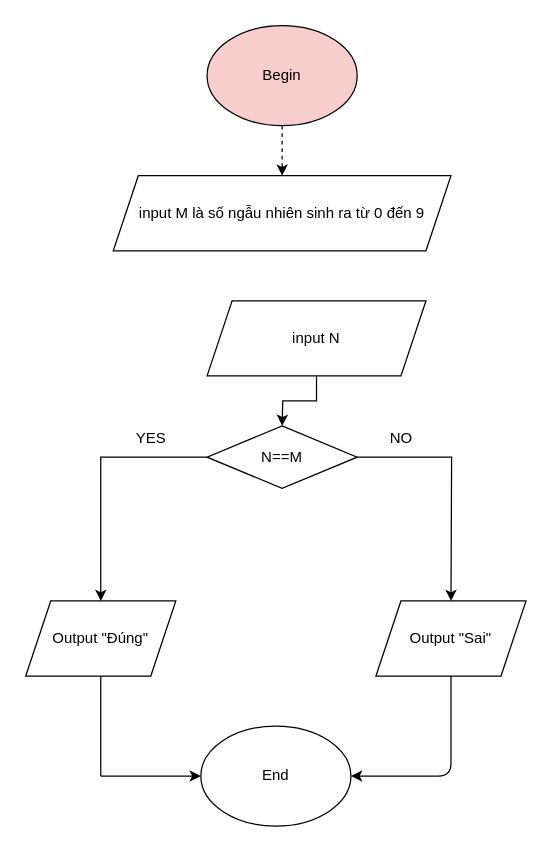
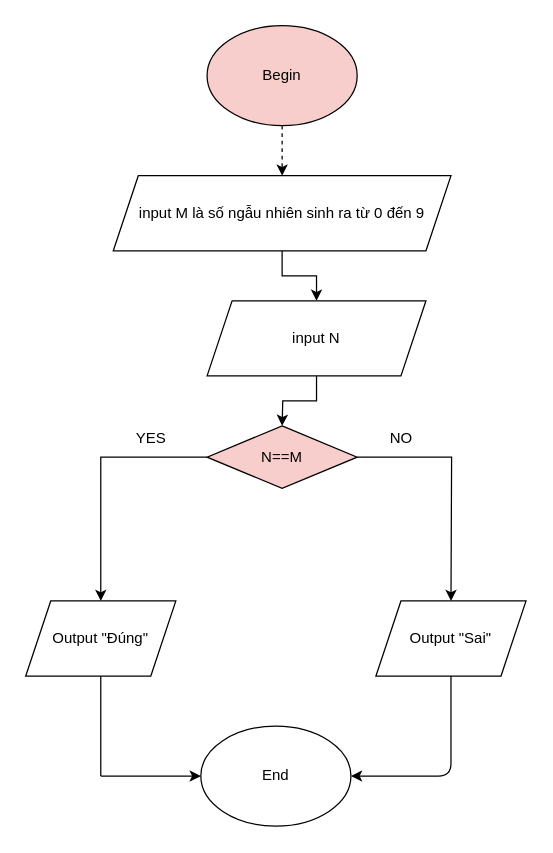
  <mxCell id="0" />
  <mxCell id="1" parent="0" />
  <mxCell id="2" value="" style="edgeStyle=orthogonalEdgeStyle;rounded=0;orthogonalLoop=1;jettySize=auto;html=1;dashed=1;" edge="1" parent="1" source="3" target="5"><mxGeometry relative="1" as="geometry" /></mxCell>
  <mxCell id="3" value="Begin" style="ellipse;whiteSpace=wrap;html=1;fillColor=#f8cecc;" vertex="1" parent="1"><mxGeometry x="165" y="20" width="120" height="80" as="geometry" /></mxCell>
+ <mxCell id="4" value="" style="edgeStyle=orthogonalEdgeStyle;rounded=0;orthogonalLoop=1;jettySize=auto;html=1;" edge="1" parent="1" source="5" target="7"><mxGeometry relative="1" as="geometry" /></mxCell>
  <mxCell id="5" value="input M là số ngẫu nhiên sinh ra từ 0 đến 9" style="shape=parallelogram;perimeter=parallelogramPerimeter;whiteSpace=wrap;html=1;fixedSize=1;" vertex="1" parent="1"><mxGeometry x="90" y="140" width="270" height="60" as="geometry" /></mxCell>
  <mxCell id="6" value="" style="edgeStyle=orthogonalEdgeStyle;rounded=0;orthogonalLoop=1;jettySize=auto;html=1;" edge="1" parent="1" source="7"><mxGeometry relative="1" as="geometry"><mxPoint x="225" y="340" as="targetPoint" /></mxGeometry></mxCell>
  <mxCell id="7" value="input N" style="shape=parallelogram;perimeter=parallelogramPerimeter;whiteSpace=wrap;html=1;fixedSize=1;" vertex="1" parent="1"><mxGeometry x="165" y="240" width="175" height="60" as="geometry" /></mxCell>
  <mxCell id="8" style="edgeStyle=orthogonalEdgeStyle;rounded=0;orthogonalLoop=1;jettySize=auto;html=1;exitX=0;exitY=0.5;exitDx=0;exitDy=0;" edge="1" parent="1" source="10"><mxGeometry relative="1" as="geometry"><mxPoint x="80" y="480" as="targetPoint" /><Array as="points"><mxPoint x="80" y="365" /></Array></mxGeometry></mxCell>
  <mxCell id="9" style="edgeStyle=orthogonalEdgeStyle;rounded=0;orthogonalLoop=1;jettySize=auto;html=1;" edge="1" parent="1" source="10"><mxGeometry relative="1" as="geometry"><mxPoint x="360" y="480" as="targetPoint" /></mxGeometry></mxCell>
- <mxCell id="10" value="N==M" style="rhombus;whiteSpace=wrap;html=1;" vertex="1" parent="1"><mxGeometry x="165" y="340" width="120" height="50" as="geometry" /></mxCell>
+ <mxCell id="10" value="N==M" style="rhombus;whiteSpace=wrap;html=1;fillColor=#f8cecc;" vertex="1" parent="1"><mxGeometry x="165" y="340" width="120" height="50" as="geometry" /></mxCell>
  <mxCell id="11" value="YES" style="text;html=1;align=center;verticalAlign=middle;resizable=0;points=[];autosize=1;" vertex="1" parent="1"><mxGeometry x="100" y="340" width="40" height="20" as="geometry" /></mxCell>
  <mxCell id="12" value="Output &quot;Đúng&quot;" style="shape=parallelogram;perimeter=parallelogramPerimeter;whiteSpace=wrap;html=1;fixedSize=1;" vertex="1" parent="1"><mxGeometry x="20" y="480" width="120" height="60" as="geometry" /></mxCell>
  <mxCell id="13" value="NO" style="text;html=1;align=center;verticalAlign=middle;resizable=0;points=[];autosize=1;" vertex="1" parent="1"><mxGeometry x="305" y="340" width="30" height="20" as="geometry" /></mxCell>
  <mxCell id="14" value="Output &quot;Sai&quot;" style="shape=parallelogram;perimeter=parallelogramPerimeter;whiteSpace=wrap;html=1;fixedSize=1;" vertex="1" parent="1"><mxGeometry x="300" y="480" width="120" height="60" as="geometry" /></mxCell>
  <mxCell id="15" value="End" style="ellipse;whiteSpace=wrap;html=1;" vertex="1" parent="1"><mxGeometry x="160" y="580" width="120" height="80" as="geometry" /></mxCell>
  <mxCell id="16" value="" style="endArrow=classic;html=1;entryX=0;entryY=0.5;entryDx=0;entryDy=0;" edge="1" parent="1" target="15"><mxGeometry width="50" height="50" relative="1" as="geometry"><mxPoint x="80" y="620" as="sourcePoint" /><mxPoint x="280" y="690" as="targetPoint" /></mxGeometry></mxCell>
  <mxCell id="17" value="" style="endArrow=none;html=1;entryX=0.5;entryY=1;entryDx=0;entryDy=0;" edge="1" parent="1" target="12"><mxGeometry width="50" height="50" relative="1" as="geometry"><mxPoint x="80" y="620" as="sourcePoint" /><mxPoint x="280" y="690" as="targetPoint" /></mxGeometry></mxCell>
  <mxCell id="18" value="" style="endArrow=classic;html=1;exitX=0.5;exitY=1;exitDx=0;exitDy=0;entryX=1;entryY=0.5;entryDx=0;entryDy=0;" edge="1" parent="1" source="14" target="15"><mxGeometry width="50" height="50" relative="1" as="geometry"><mxPoint x="230" y="440" as="sourcePoint" /><mxPoint x="280" y="390" as="targetPoint" /><Array as="points"><mxPoint x="360" y="620" /></Array></mxGeometry></mxCell>
